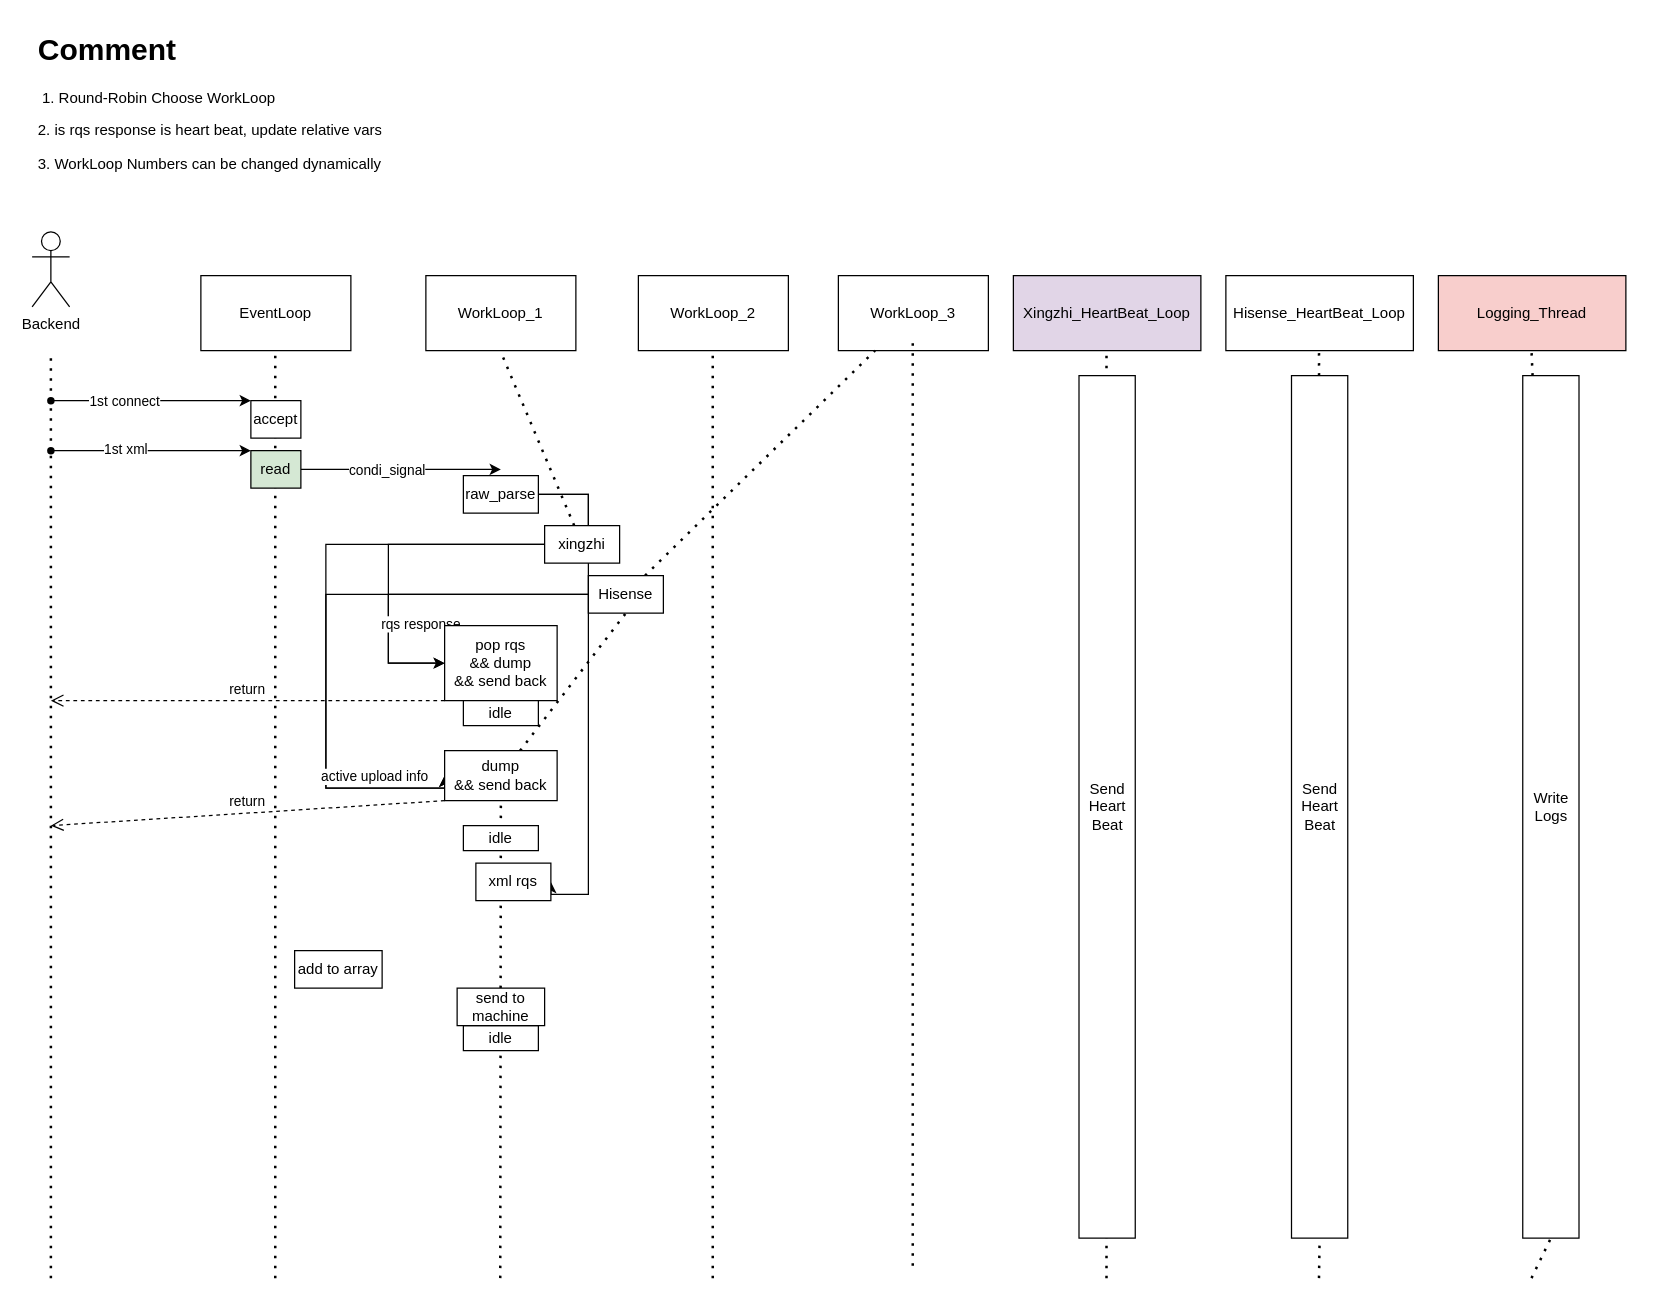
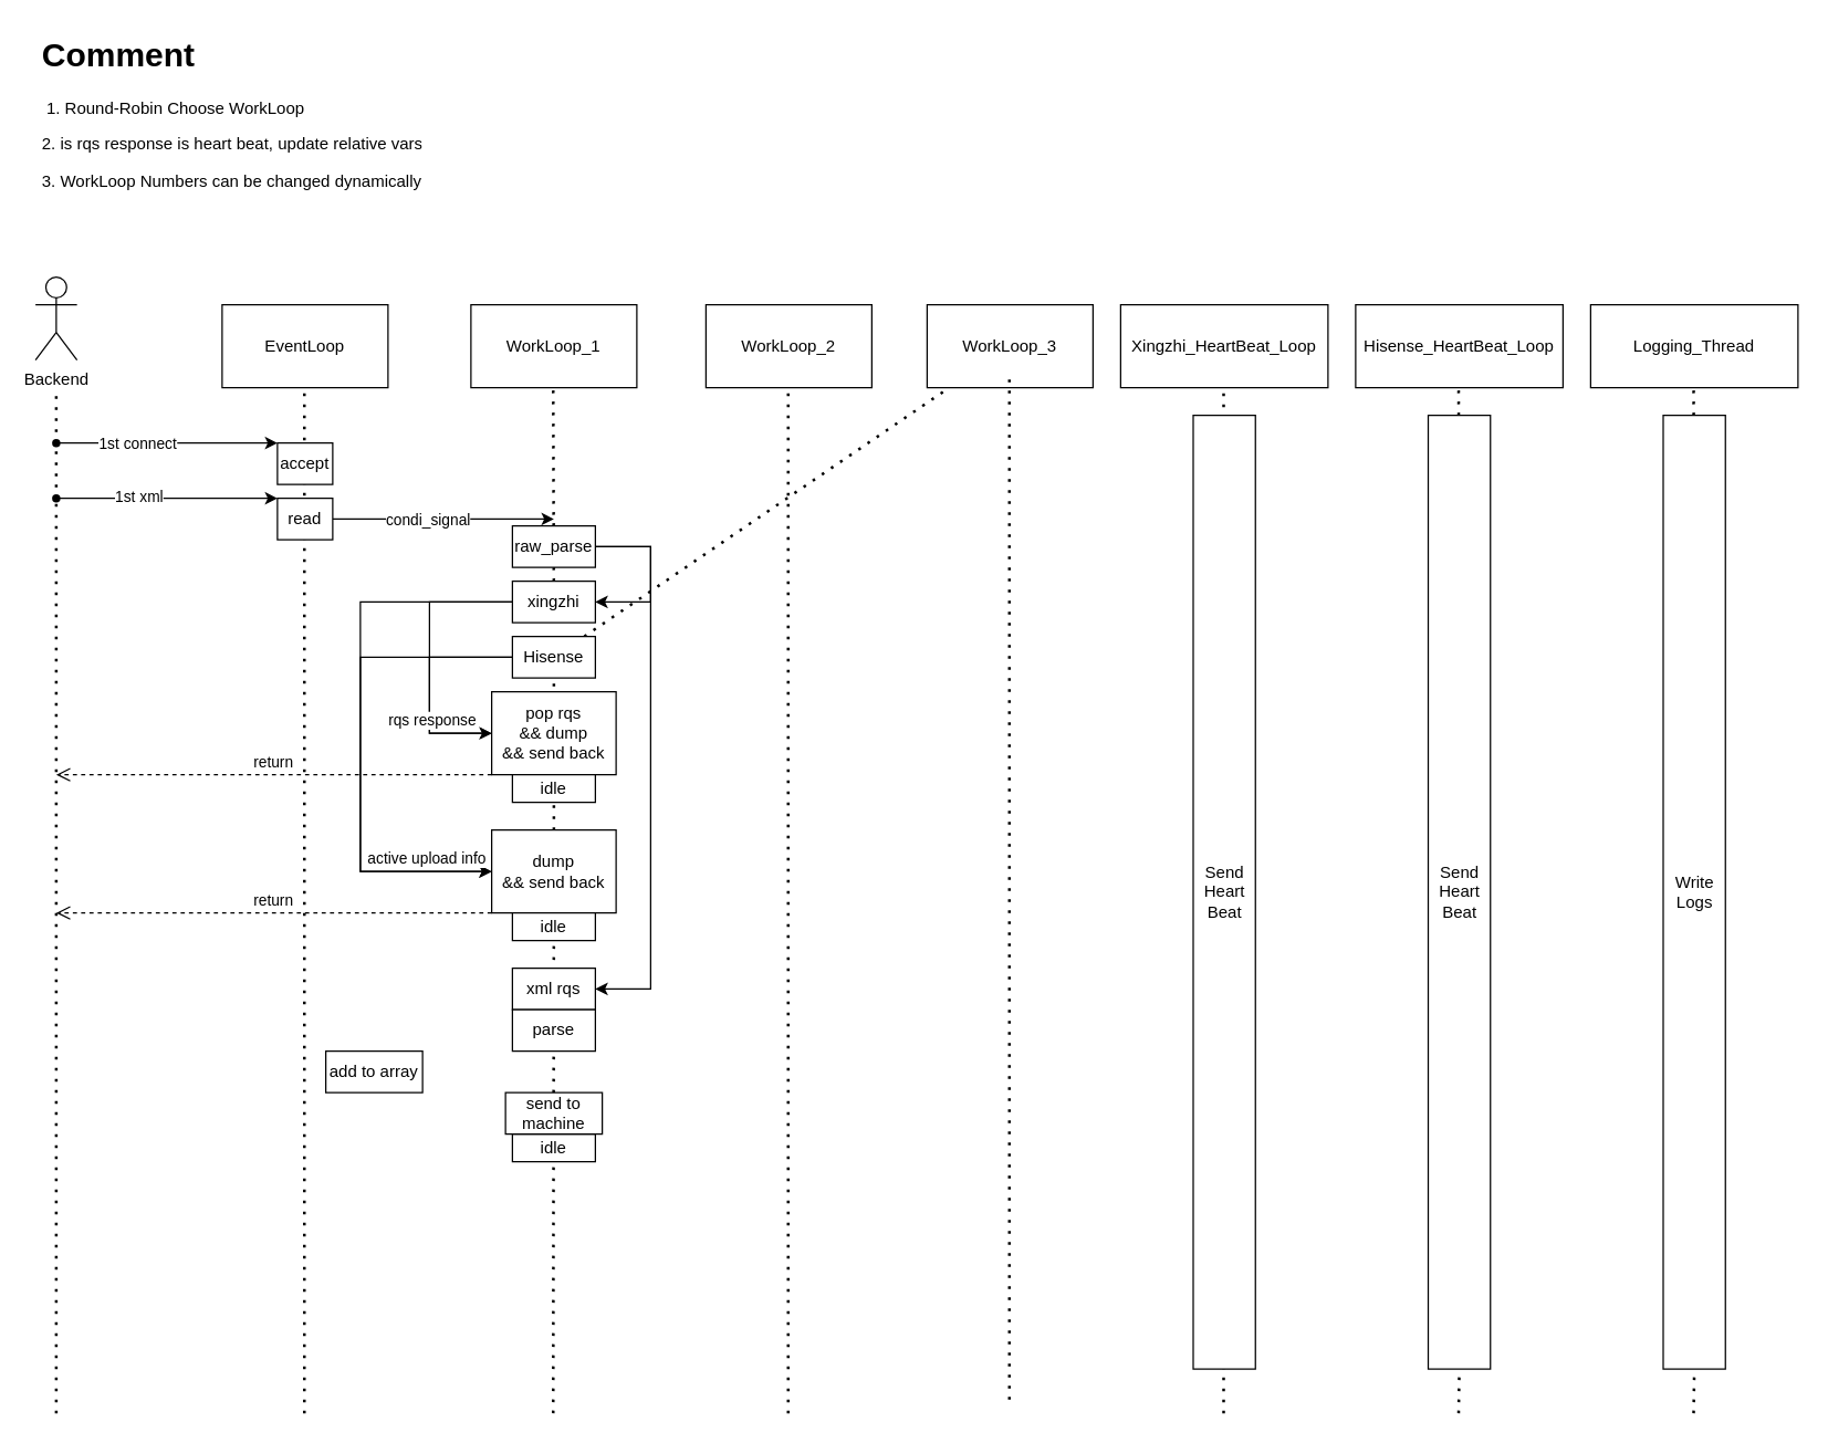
  <mxCell id="0" />
  <mxCell id="1" parent="0" />
  <mxCell id="2" value="EventLoop" style="rounded=0;whiteSpace=wrap;html=1;" parent="1" vertex="1"><mxGeometry x="160" y="220" width="120" height="60" as="geometry" /></mxCell>
  <mxCell id="3" value="WorkLoop_1" style="rounded=0;whiteSpace=wrap;html=1;" parent="1" vertex="1"><mxGeometry x="340" y="220" width="120" height="60" as="geometry" /></mxCell>
  <mxCell id="4" value="WorkLoop_2" style="rounded=0;whiteSpace=wrap;html=1;" parent="1" vertex="1"><mxGeometry x="510" y="220" width="120" height="60" as="geometry" /></mxCell>
  <mxCell id="5" value="WorkLoop_3" style="rounded=0;whiteSpace=wrap;html=1;" parent="1" vertex="1"><mxGeometry x="670" y="220" width="120" height="60" as="geometry" /></mxCell>
  <mxCell id="6" value="" style="endArrow=none;dashed=1;html=1;dashPattern=1 3;strokeWidth=2;rounded=0;entryX=0.5;entryY=1;entryDx=0;entryDy=0;startArrow=none;" parent="1" source="14" edge="1"><mxGeometry width="50" height="50" relative="1" as="geometry"><mxPoint x="40" y="1022" as="sourcePoint" /><mxPoint x="40" y="280" as="targetPoint" /></mxGeometry></mxCell>
  <mxCell id="7" value="" style="endArrow=none;dashed=1;html=1;dashPattern=1 3;strokeWidth=2;rounded=0;entryX=0.5;entryY=1;entryDx=0;entryDy=0;" parent="1" edge="1"><mxGeometry width="50" height="50" relative="1" as="geometry"><mxPoint x="219.5" y="1022" as="sourcePoint" /><mxPoint x="219.5" y="280" as="targetPoint" /></mxGeometry></mxCell>
  <mxCell id="8" value="" style="endArrow=none;dashed=1;html=1;dashPattern=1 3;strokeWidth=2;rounded=0;entryX=0.5;entryY=1;entryDx=0;entryDy=0;startArrow=none;" parent="1" source="28" edge="1"><mxGeometry width="50" height="50" relative="1" as="geometry"><mxPoint x="399.5" y="1022" as="sourcePoint" /><mxPoint x="399.5" y="280" as="targetPoint" /></mxGeometry></mxCell>
  <mxCell id="9" value="" style="endArrow=none;dashed=1;html=1;dashPattern=1 3;strokeWidth=2;rounded=0;entryX=0.5;entryY=1;entryDx=0;entryDy=0;" parent="1" edge="1"><mxGeometry width="50" height="50" relative="1" as="geometry"><mxPoint x="569.5" y="1022" as="sourcePoint" /><mxPoint x="569.5" y="280" as="targetPoint" /></mxGeometry></mxCell>
  <mxCell id="10" value="" style="endArrow=none;dashed=1;html=1;dashPattern=1 3;strokeWidth=2;rounded=0;entryX=0.5;entryY=1;entryDx=0;entryDy=0;" parent="1" edge="1"><mxGeometry width="50" height="50" relative="1" as="geometry"><mxPoint x="729.5" y="1012" as="sourcePoint" /><mxPoint x="729.5" y="270" as="targetPoint" /></mxGeometry></mxCell>
  <mxCell id="11" value="" style="endArrow=classic;html=1;rounded=0;" parent="1" edge="1"><mxGeometry width="50" height="50" relative="1" as="geometry"><mxPoint x="40" y="320" as="sourcePoint" /><mxPoint x="200" y="320" as="targetPoint" /></mxGeometry></mxCell>
  <mxCell id="12" value="1st connect" style="edgeLabel;html=1;align=center;verticalAlign=middle;resizable=0;points=[];" parent="11" vertex="1" connectable="0"><mxGeometry x="-0.278" relative="1" as="geometry"><mxPoint as="offset" /></mxGeometry></mxCell>
  <mxCell id="13" value="accept" style="rounded=0;whiteSpace=wrap;html=1;" parent="1" vertex="1"><mxGeometry x="200" y="320" width="40" height="30" as="geometry" /></mxCell>
  <mxCell id="14" value="" style="shape=waypoint;sketch=0;fillStyle=solid;size=6;pointerEvents=1;points=[];fillColor=none;resizable=0;rotatable=0;perimeter=centerPerimeter;snapToPoint=1;" parent="1" vertex="1"><mxGeometry x="20" y="300" width="40" height="40" as="geometry" /></mxCell>
  <mxCell id="15" value="" style="endArrow=none;dashed=1;html=1;dashPattern=1 3;strokeWidth=2;rounded=0;entryDx=0;entryDy=0;startArrow=none;" parent="1" source="18" target="14" edge="1"><mxGeometry width="50" height="50" relative="1" as="geometry"><mxPoint x="40" y="1022" as="sourcePoint" /><mxPoint x="40" y="280" as="targetPoint" /></mxGeometry></mxCell>
  <mxCell id="16" style="edgeStyle=orthogonalEdgeStyle;rounded=0;orthogonalLoop=1;jettySize=auto;html=1;" parent="1" source="18" edge="1"><mxGeometry relative="1" as="geometry"><mxPoint x="200" y="360" as="targetPoint" /></mxGeometry></mxCell>
  <mxCell id="17" value="1st xml" style="edgeLabel;html=1;align=center;verticalAlign=middle;resizable=0;points=[];" parent="16" vertex="1" connectable="0"><mxGeometry x="-0.271" y="2" relative="1" as="geometry"><mxPoint as="offset" /></mxGeometry></mxCell>
  <mxCell id="18" value="" style="shape=waypoint;sketch=0;fillStyle=solid;size=6;pointerEvents=1;points=[];fillColor=none;resizable=0;rotatable=0;perimeter=centerPerimeter;snapToPoint=1;" parent="1" vertex="1"><mxGeometry x="20" y="340" width="40" height="40" as="geometry" /></mxCell>
  <mxCell id="19" value="" style="endArrow=none;dashed=1;html=1;dashPattern=1 3;strokeWidth=2;rounded=0;entryDx=0;entryDy=0;" parent="1" target="18" edge="1"><mxGeometry width="50" height="50" relative="1" as="geometry"><mxPoint x="40" y="1022" as="sourcePoint" /><mxPoint x="40" y="320" as="targetPoint" /></mxGeometry></mxCell>
  <mxCell id="20" style="edgeStyle=orthogonalEdgeStyle;rounded=0;orthogonalLoop=1;jettySize=auto;html=1;" parent="1" source="22" edge="1"><mxGeometry relative="1" as="geometry"><mxPoint x="400" y="375" as="targetPoint" /></mxGeometry></mxCell>
  <mxCell id="21" value="condi_signal" style="edgeLabel;html=1;align=center;verticalAlign=middle;resizable=0;points=[];" parent="20" vertex="1" connectable="0"><mxGeometry x="-0.155" relative="1" as="geometry"><mxPoint as="offset" /></mxGeometry></mxCell>
- <mxCell id="22" value="read" style="rounded=0;whiteSpace=wrap;html=1;fillColor=#d5e8d4;" parent="1" vertex="1"><mxGeometry x="200" y="360" width="40" height="30" as="geometry" /></mxCell>
+ <mxCell id="22" value="read" style="rounded=0;whiteSpace=wrap;html=1;" parent="1" vertex="1"><mxGeometry x="200" y="360" width="40" height="30" as="geometry" /></mxCell>
  <mxCell id="23" style="edgeStyle=orthogonalEdgeStyle;rounded=0;orthogonalLoop=1;jettySize=auto;html=1;entryX=1;entryY=0.5;entryDx=0;entryDy=0;" parent="1" source="25" target="28" edge="1"><mxGeometry relative="1" as="geometry"><Array as="points"><mxPoint x="470" y="395" /><mxPoint x="470" y="435" /></Array></mxGeometry></mxCell>
  <mxCell id="24" style="edgeStyle=orthogonalEdgeStyle;rounded=0;orthogonalLoop=1;jettySize=auto;html=1;entryX=1;entryY=0.5;entryDx=0;entryDy=0;" parent="1" source="25" target="40" edge="1"><mxGeometry relative="1" as="geometry"><Array as="points"><mxPoint x="470" y="395" /><mxPoint x="470" y="715" /></Array></mxGeometry></mxCell>
  <mxCell id="25" value="raw_parse" style="rounded=0;whiteSpace=wrap;html=1;" parent="1" vertex="1"><mxGeometry x="370" y="380" width="60" height="30" as="geometry" /></mxCell>
  <mxCell id="26" style="edgeStyle=orthogonalEdgeStyle;rounded=0;orthogonalLoop=1;jettySize=auto;html=1;entryX=0;entryY=0.5;entryDx=0;entryDy=0;" parent="1" source="28" target="36" edge="1"><mxGeometry relative="1" as="geometry"><Array as="points"><mxPoint x="310" y="435" /><mxPoint x="310" y="530" /></Array></mxGeometry></mxCell>
  <mxCell id="27" style="edgeStyle=orthogonalEdgeStyle;rounded=0;orthogonalLoop=1;jettySize=auto;html=1;entryX=0;entryY=0.5;entryDx=0;entryDy=0;" parent="1" source="28" target="37" edge="1"><mxGeometry relative="1" as="geometry"><Array as="points"><mxPoint x="260" y="435" /><mxPoint x="260" y="630" /></Array></mxGeometry></mxCell>
- <mxCell id="28" value="xingzhi" style="rounded=0;whiteSpace=wrap;html=1;" parent="1" vertex="1"><mxGeometry x="435" y="420" width="60" height="30" as="geometry" /></mxCell>
+ <mxCell id="28" value="xingzhi" style="rounded=0;whiteSpace=wrap;html=1;" parent="1" vertex="1"><mxGeometry x="370" y="420" width="60" height="30" as="geometry" /></mxCell>
  <mxCell id="29" value="" style="endArrow=none;dashed=1;html=1;dashPattern=1 3;strokeWidth=2;rounded=0;startArrow=none;" parent="1" source="34" target="5" edge="1"><mxGeometry width="50" height="50" relative="1" as="geometry"><mxPoint x="399.5" y="1022" as="sourcePoint" /><mxPoint x="399.5" y="280" as="targetPoint" /></mxGeometry></mxCell>
  <mxCell id="30" style="edgeStyle=orthogonalEdgeStyle;rounded=0;orthogonalLoop=1;jettySize=auto;html=1;entryX=0;entryY=0.5;entryDx=0;entryDy=0;endArrow=open;" parent="1" source="34" target="36" edge="1"><mxGeometry relative="1" as="geometry"><Array as="points"><mxPoint x="310" y="475" /><mxPoint x="310" y="530" /></Array></mxGeometry></mxCell>
  <mxCell id="31" value="rqs response" style="edgeLabel;html=1;align=center;verticalAlign=middle;resizable=0;points=[];" parent="30" vertex="1" connectable="0"><mxGeometry x="0.038" y="1" relative="1" as="geometry"><mxPoint y="22" as="offset" /></mxGeometry></mxCell>
  <mxCell id="32" style="edgeStyle=orthogonalEdgeStyle;rounded=0;orthogonalLoop=1;jettySize=auto;html=1;entryX=0;entryY=0.5;entryDx=0;entryDy=0;" parent="1" source="34" target="37" edge="1"><mxGeometry relative="1" as="geometry"><Array as="points"><mxPoint x="260" y="475" /><mxPoint x="260" y="630" /></Array></mxGeometry></mxCell>
  <mxCell id="33" value="active upload info" style="edgeLabel;html=1;align=center;verticalAlign=middle;resizable=0;points=[];" parent="32" vertex="1" connectable="0"><mxGeometry x="0.66" relative="1" as="geometry"><mxPoint x="13" y="-10" as="offset" /></mxGeometry></mxCell>
- <mxCell id="34" value="Hisense" style="rounded=0;whiteSpace=wrap;html=1;" parent="1" vertex="1"><mxGeometry x="470" y="460" width="60" height="30" as="geometry" /></mxCell>
+ <mxCell id="34" value="Hisense" style="rounded=0;whiteSpace=wrap;html=1;" parent="1" vertex="1"><mxGeometry x="370" y="460" width="60" height="30" as="geometry" /></mxCell>
  <mxCell id="35" value="" style="endArrow=none;dashed=1;html=1;dashPattern=1 3;strokeWidth=2;rounded=0;entryX=0.5;entryY=1;entryDx=0;entryDy=0;startArrow=none;" parent="1" source="37" target="34" edge="1"><mxGeometry width="50" height="50" relative="1" as="geometry"><mxPoint x="399.5" y="1022" as="sourcePoint" /><mxPoint x="400" y="450" as="targetPoint" /></mxGeometry></mxCell>
  <mxCell id="36" value="pop rqs&lt;br&gt;&amp;amp;&amp;amp; dump&lt;br&gt;&amp;amp;&amp;amp; send back" style="rounded=0;whiteSpace=wrap;html=1;" parent="1" vertex="1"><mxGeometry x="355" y="500" width="90" height="60" as="geometry" /></mxCell>
- <mxCell id="37" value="dump&lt;br&gt;&amp;amp;&amp;amp; send back" style="rounded=0;whiteSpace=wrap;html=1;" parent="1" vertex="1"><mxGeometry x="355" y="600" width="90" height="40" as="geometry" /></mxCell>
+ <mxCell id="37" value="dump&lt;br&gt;&amp;amp;&amp;amp; send back" style="rounded=0;whiteSpace=wrap;html=1;" parent="1" vertex="1"><mxGeometry x="355" y="600" width="90" height="60" as="geometry" /></mxCell>
  <mxCell id="38" value="" style="endArrow=none;dashed=1;html=1;dashPattern=1 3;strokeWidth=2;rounded=0;entryX=0.5;entryY=1;entryDx=0;entryDy=0;" parent="1" target="37" edge="1"><mxGeometry width="50" height="50" relative="1" as="geometry"><mxPoint x="399.5" y="1022" as="sourcePoint" /><mxPoint x="400" y="490" as="targetPoint" /></mxGeometry></mxCell>
  <mxCell id="39" value="return" style="html=1;verticalAlign=bottom;endArrow=open;dashed=1;endSize=8;rounded=0;" parent="1" edge="1"><mxGeometry relative="1" as="geometry"><mxPoint x="355" y="560" as="sourcePoint" /><mxPoint x="40" y="560" as="targetPoint" /></mxGeometry></mxCell>
- <mxCell id="40" value="xml rqs" style="rounded=0;whiteSpace=wrap;html=1;" parent="1" vertex="1"><mxGeometry x="380" y="690" width="60" height="30" as="geometry" /></mxCell>
+ <mxCell id="40" value="xml rqs" style="rounded=0;whiteSpace=wrap;html=1;" parent="1" vertex="1"><mxGeometry x="370" y="700" width="60" height="30" as="geometry" /></mxCell>
+ <mxCell id="41" value="parse" style="rounded=0;whiteSpace=wrap;html=1;" parent="1" vertex="1"><mxGeometry x="370" y="730" width="60" height="30" as="geometry" /></mxCell>
  <mxCell id="42" value="add to array" style="rounded=0;whiteSpace=wrap;html=1;" parent="1" vertex="1"><mxGeometry x="235" y="760" width="70" height="30" as="geometry" /></mxCell>
  <mxCell id="43" value="idle" style="rounded=0;whiteSpace=wrap;html=1;" parent="1" vertex="1"><mxGeometry x="370" y="820" width="60" height="20" as="geometry" /></mxCell>
  <mxCell id="44" value="idle" style="rounded=0;whiteSpace=wrap;html=1;" parent="1" vertex="1"><mxGeometry x="370" y="660" width="60" height="20" as="geometry" /></mxCell>
  <mxCell id="45" value="idle" style="rounded=0;whiteSpace=wrap;html=1;" parent="1" vertex="1"><mxGeometry x="370" y="560" width="60" height="20" as="geometry" /></mxCell>
- <mxCell id="46" value="Backend" style="shape=umlActor;verticalLabelPosition=bottom;verticalAlign=top;html=1;" parent="1" vertex="1"><mxGeometry x="25" y="185" width="30" height="60" as="geometry" /></mxCell>
+ <mxCell id="46" value="Backend" style="shape=umlActor;verticalLabelPosition=bottom;verticalAlign=top;html=1;" parent="1" vertex="1"><mxGeometry x="25" y="200" width="30" height="60" as="geometry" /></mxCell>
  <mxCell id="47" value="return" style="html=1;verticalAlign=bottom;endArrow=open;dashed=1;endSize=8;rounded=0;exitX=0;exitY=1;exitDx=0;exitDy=0;" parent="1" source="37" edge="1"><mxGeometry relative="1" as="geometry"><mxPoint x="350" y="660" as="sourcePoint" /><mxPoint x="40" y="660" as="targetPoint" /></mxGeometry></mxCell>
  <mxCell id="48" value="send to machine" style="rounded=0;whiteSpace=wrap;html=1;" parent="1" vertex="1"><mxGeometry x="365" y="790" width="70" height="30" as="geometry" /></mxCell>
- <mxCell id="49" value="Xingzhi_HeartBeat_Loop" style="rounded=0;whiteSpace=wrap;html=1;fillColor=#e1d5e7;" parent="1" vertex="1"><mxGeometry x="810" y="220" width="150" height="60" as="geometry" /></mxCell>
+ <mxCell id="49" value="Xingzhi_HeartBeat_Loop" style="rounded=0;whiteSpace=wrap;html=1;" parent="1" vertex="1"><mxGeometry x="810" y="220" width="150" height="60" as="geometry" /></mxCell>
  <mxCell id="50" value="" style="endArrow=none;dashed=1;html=1;dashPattern=1 3;strokeWidth=2;rounded=0;entryX=0.5;entryY=1;entryDx=0;entryDy=0;" parent="1" edge="1"><mxGeometry width="50" height="50" relative="1" as="geometry"><mxPoint x="884.5" y="1022" as="sourcePoint" /><mxPoint x="884.5" y="280" as="targetPoint" /></mxGeometry></mxCell>
  <mxCell id="51" value="Hisense_HeartBeat_Loop" style="rounded=0;whiteSpace=wrap;html=1;" parent="1" vertex="1"><mxGeometry x="980" y="220" width="150" height="60" as="geometry" /></mxCell>
  <mxCell id="52" value="" style="endArrow=none;dashed=1;html=1;dashPattern=1 3;strokeWidth=2;rounded=0;entryX=0.5;entryY=1;entryDx=0;entryDy=0;startArrow=none;" parent="1" source="55" edge="1"><mxGeometry width="50" height="50" relative="1" as="geometry"><mxPoint x="1054.5" y="1022" as="sourcePoint" /><mxPoint x="1054.5" y="280" as="targetPoint" /></mxGeometry></mxCell>
  <mxCell id="53" value="Send Heart Beat" style="rounded=0;whiteSpace=wrap;html=1;" parent="1" vertex="1"><mxGeometry x="862.5" y="300" width="45" height="690" as="geometry" /></mxCell>
  <mxCell id="54" value="&lt;h1&gt;Comment&lt;/h1&gt;&lt;p&gt;&amp;nbsp;1. Round-Robin Choose WorkLoop&lt;/p&gt;&lt;p&gt;2. is rqs response is heart beat, update relative vars&lt;/p&gt;&lt;p&gt;3. WorkLoop Numbers can be changed dynamically&lt;/p&gt;" style="text;html=1;strokeColor=none;fillColor=none;spacing=5;spacingTop=-20;whiteSpace=wrap;overflow=hidden;rounded=0;" parent="1" vertex="1"><mxGeometry x="25" y="20" width="345" height="120" as="geometry" /></mxCell>
  <mxCell id="55" value="Send Heart Beat" style="rounded=0;whiteSpace=wrap;html=1;" parent="1" vertex="1"><mxGeometry x="1032.5" y="300" width="45" height="690" as="geometry" /></mxCell>
  <mxCell id="56" value="" style="endArrow=none;dashed=1;html=1;dashPattern=1 3;strokeWidth=2;rounded=0;entryX=0.5;entryY=1;entryDx=0;entryDy=0;" parent="1" target="55" edge="1"><mxGeometry width="50" height="50" relative="1" as="geometry"><mxPoint x="1054.5" y="1022" as="sourcePoint" /><mxPoint x="1054.5" y="280" as="targetPoint" /></mxGeometry></mxCell>
- <mxCell id="57" value="Logging_Thread" style="rounded=0;whiteSpace=wrap;html=1;fillColor=#f8cecc;" parent="1" vertex="1"><mxGeometry x="1150" y="220" width="150" height="60" as="geometry" /></mxCell>
+ <mxCell id="57" value="Logging_Thread" style="rounded=0;whiteSpace=wrap;html=1;" parent="1" vertex="1"><mxGeometry x="1150" y="220" width="150" height="60" as="geometry" /></mxCell>
  <mxCell id="58" value="" style="endArrow=none;dashed=1;html=1;dashPattern=1 3;strokeWidth=2;rounded=0;entryX=0.5;entryY=1;entryDx=0;entryDy=0;startArrow=none;" parent="1" source="59" edge="1"><mxGeometry width="50" height="50" relative="1" as="geometry"><mxPoint x="1224.5" y="1022" as="sourcePoint" /><mxPoint x="1224.5" y="280" as="targetPoint" /></mxGeometry></mxCell>
- <mxCell id="59" value="Write Logs" style="rounded=0;whiteSpace=wrap;html=1;" parent="1" vertex="1"><mxGeometry x="1217.5" y="300" width="45" height="690" as="geometry" /></mxCell>
+ <mxCell id="59" value="Write Logs" style="rounded=0;whiteSpace=wrap;html=1;" parent="1" vertex="1"><mxGeometry x="1202.5" y="300" width="45" height="690" as="geometry" /></mxCell>
  <mxCell id="60" value="" style="endArrow=none;dashed=1;html=1;dashPattern=1 3;strokeWidth=2;rounded=0;entryX=0.5;entryY=1;entryDx=0;entryDy=0;" parent="1" target="59" edge="1"><mxGeometry width="50" height="50" relative="1" as="geometry"><mxPoint x="1224.5" y="1022" as="sourcePoint" /><mxPoint x="1224.5" y="280" as="targetPoint" /></mxGeometry></mxCell>
